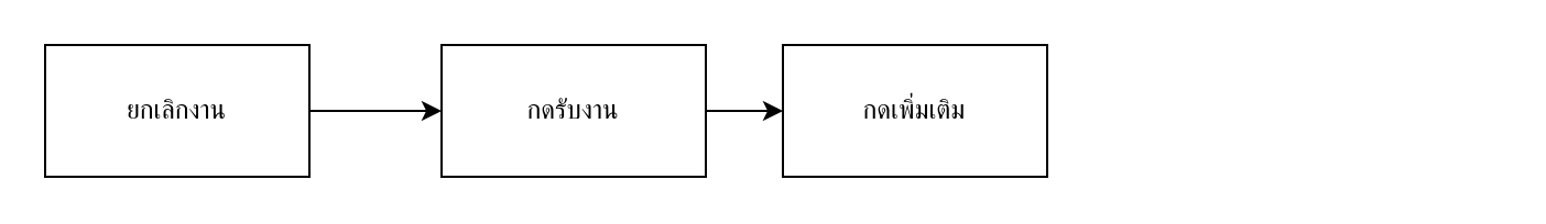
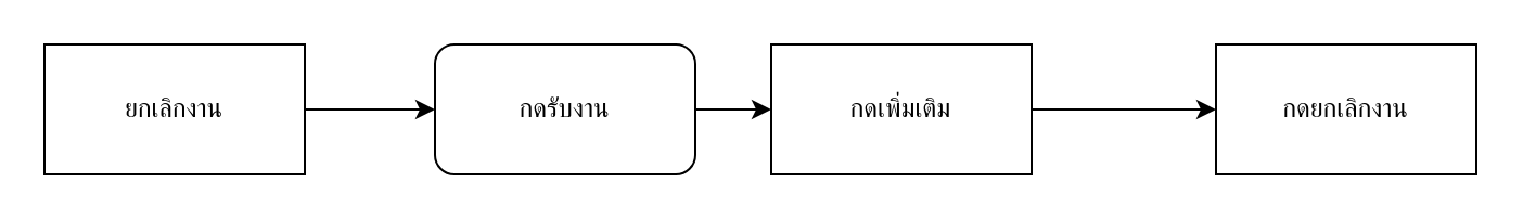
  <mxCell id="0" />
  <mxCell id="1" parent="0" />
  <mxCell id="2" style="edgeStyle=orthogonalEdgeStyle;rounded=0;orthogonalLoop=1;jettySize=auto;html=1;exitX=1;exitY=0.5;exitDx=0;exitDy=0;entryX=0;entryY=0.5;entryDx=0;entryDy=0;" edge="1" parent="1" source="3" target="5"><mxGeometry relative="1" as="geometry" /></mxCell>
  <mxCell id="3" value="ยกเลิกงาน" style="rounded=0;whiteSpace=wrap;html=1;" vertex="1" parent="1"><mxGeometry x="20" y="20" width="120" height="60" as="geometry" /></mxCell>
  <mxCell id="4" style="edgeStyle=orthogonalEdgeStyle;rounded=0;orthogonalLoop=1;jettySize=auto;html=1;exitX=1;exitY=0.5;exitDx=0;exitDy=0;" edge="1" parent="1" source="5" target="7"><mxGeometry relative="1" as="geometry" /></mxCell>
- <mxCell id="5" value="กดรับงาน" style="rounded=0;whiteSpace=wrap;html=1;" vertex="1" parent="1"><mxGeometry x="200" y="20" width="120" height="60" as="geometry" /></mxCell>
+ <mxCell id="5" value="กดรับงาน" style="whiteSpace=wrap;html=1;rounded=1;" vertex="1" parent="1"><mxGeometry x="200" y="20" width="120" height="60" as="geometry" /></mxCell>
+ <mxCell id="6" style="edgeStyle=orthogonalEdgeStyle;rounded=0;orthogonalLoop=1;jettySize=auto;html=1;exitX=1;exitY=0.5;exitDx=0;exitDy=0;" edge="1" parent="1" source="7" target="8"><mxGeometry relative="1" as="geometry" /></mxCell>
  <mxCell id="7" value="กดเพิ่มเติม" style="rounded=0;whiteSpace=wrap;html=1;" vertex="1" parent="1"><mxGeometry x="355" y="20" width="120" height="60" as="geometry" /></mxCell>
+ <mxCell id="8" value="กดยกเลิกงาน" style="rounded=0;whiteSpace=wrap;html=1;" vertex="1" parent="1"><mxGeometry x="560" y="20" width="120" height="60" as="geometry" /></mxCell>
